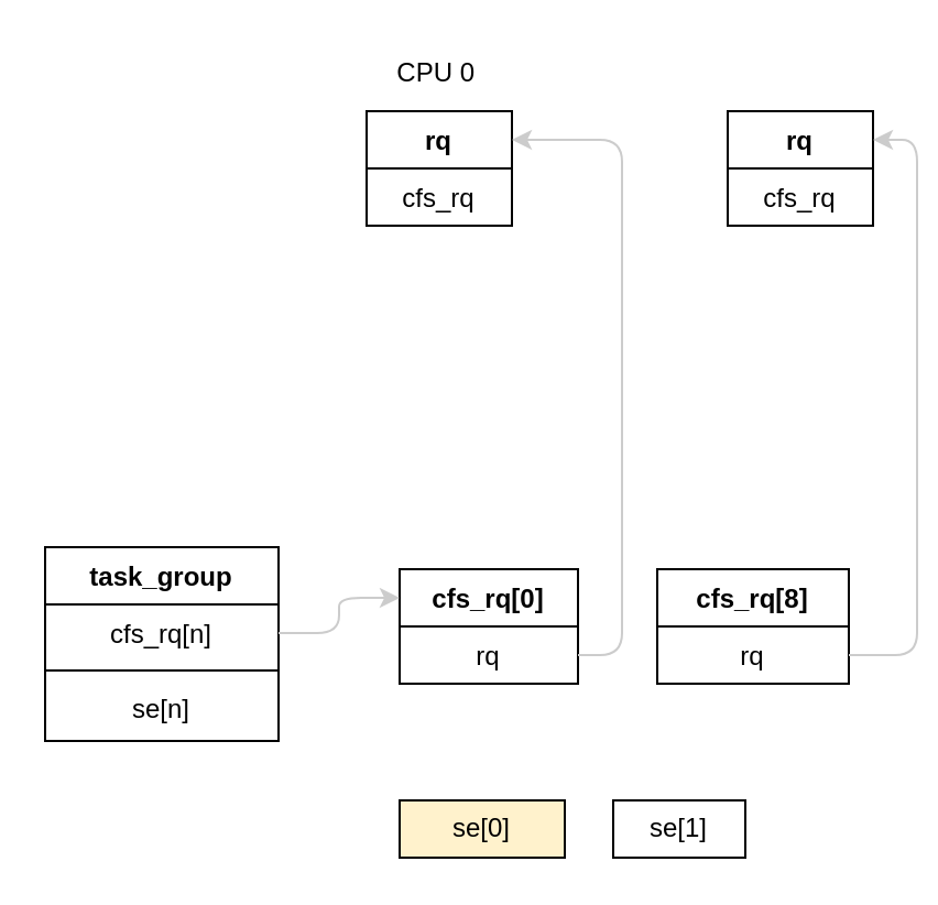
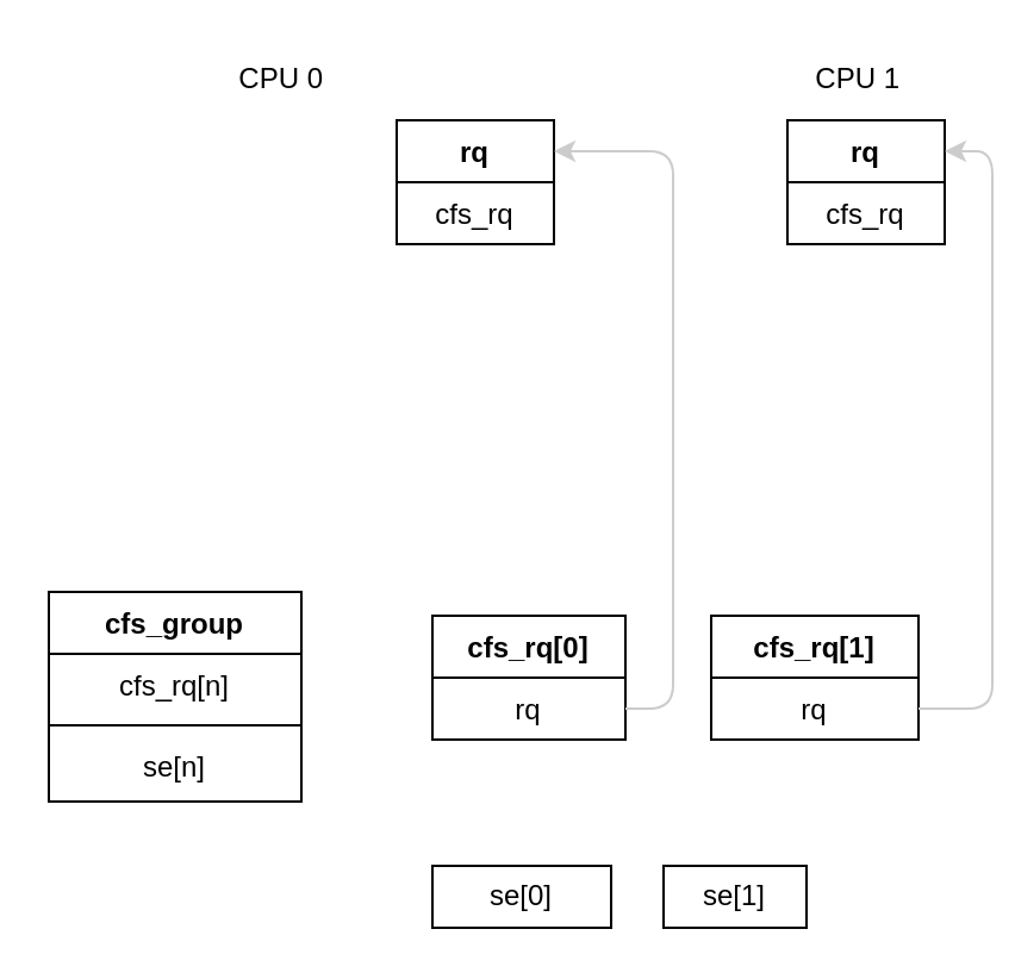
  <mxCell id="0" />
  <mxCell id="1" parent="0" />
  <mxCell id="2" value="rq" style="swimlane;fontStyle=1;align=center;verticalAlign=top;childLayout=stackLayout;horizontal=1;startSize=26;horizontalStack=0;resizeParent=1;resizeParentMax=0;resizeLast=0;collapsible=1;marginBottom=0;whiteSpace=wrap;html=1;" vertex="1" parent="1"><mxGeometry x="166" y="50" width="66" height="52" as="geometry"><mxRectangle x="218" y="-144" width="46" height="26" as="alternateBounds" /></mxGeometry></mxCell>
  <mxCell id="3" value="cfs_rq" style="text;strokeColor=none;fillColor=none;align=center;verticalAlign=top;spacingLeft=4;spacingRight=4;overflow=hidden;rotatable=0;points=[[0,0.5],[1,0.5]];portConstraint=eastwest;whiteSpace=wrap;html=1;" vertex="1" parent="2"><mxGeometry y="26" width="66" height="26" as="geometry" /></mxCell>
- <mxCell id="4" value="CPU 0&amp;nbsp;" style="text;html=1;align=center;verticalAlign=middle;resizable=0;points=[];autosize=1;strokeColor=none;fillColor=none;" vertex="1" parent="1"><mxGeometry x="170.5" y="20" width="57" height="26" as="geometry" /></mxCell>
+ <mxCell id="4" value="CPU 0&amp;nbsp;" style="text;html=1;align=center;verticalAlign=middle;resizable=0;points=[];autosize=1;strokeColor=none;fillColor=none;" vertex="1" parent="1"><mxGeometry x="90.5" y="20" width="57" height="26" as="geometry" /></mxCell>
  <mxCell id="5" value="rq" style="swimlane;fontStyle=1;align=center;verticalAlign=top;childLayout=stackLayout;horizontal=1;startSize=26;horizontalStack=0;resizeParent=1;resizeParentMax=0;resizeLast=0;collapsible=1;marginBottom=0;whiteSpace=wrap;html=1;" vertex="1" parent="1"><mxGeometry x="330" y="50" width="66" height="52" as="geometry"><mxRectangle x="218" y="-144" width="46" height="26" as="alternateBounds" /></mxGeometry></mxCell>
  <mxCell id="6" value="cfs_rq" style="text;strokeColor=none;fillColor=none;align=center;verticalAlign=top;spacingLeft=4;spacingRight=4;overflow=hidden;rotatable=0;points=[[0,0.5],[1,0.5]];portConstraint=eastwest;whiteSpace=wrap;html=1;" vertex="1" parent="5"><mxGeometry y="26" width="66" height="26" as="geometry" /></mxCell>
- <mxCell id="8" value="task_group" style="swimlane;fontStyle=1;align=center;verticalAlign=top;childLayout=stackLayout;horizontal=1;startSize=26;horizontalStack=0;resizeParent=1;resizeParentMax=0;resizeLast=0;collapsible=1;marginBottom=0;whiteSpace=wrap;html=1;" vertex="1" parent="1"><mxGeometry x="20" y="248" width="106" height="88" as="geometry" /></mxCell>
+ <mxCell id="7" value="CPU 1&amp;nbsp;" style="text;html=1;align=center;verticalAlign=middle;resizable=0;points=[];autosize=1;strokeColor=none;fillColor=none;" vertex="1" parent="1"><mxGeometry x="332" y="20" width="57" height="26" as="geometry" /></mxCell>
+ <mxCell id="8" value="cfs_group" style="swimlane;fontStyle=1;align=center;verticalAlign=top;childLayout=stackLayout;horizontal=1;startSize=26;horizontalStack=0;resizeParent=1;resizeParentMax=0;resizeLast=0;collapsible=1;marginBottom=0;whiteSpace=wrap;html=1;" vertex="1" parent="1"><mxGeometry x="20" y="248" width="106" height="88" as="geometry" /></mxCell>
  <mxCell id="9" value="cfs_rq[n]" style="text;strokeColor=none;fillColor=none;align=center;verticalAlign=top;spacingLeft=4;spacingRight=4;overflow=hidden;rotatable=0;points=[[0,0.5],[1,0.5]];portConstraint=eastwest;whiteSpace=wrap;html=1;" vertex="1" parent="8"><mxGeometry y="26" width="106" height="26" as="geometry" /></mxCell>
  <mxCell id="10" value="" style="line;strokeWidth=1;fillColor=none;align=center;verticalAlign=middle;spacingTop=-1;spacingLeft=3;spacingRight=3;rotatable=0;labelPosition=right;points=[];portConstraint=eastwest;strokeColor=inherit;" vertex="1" parent="8"><mxGeometry y="52" width="106" height="8" as="geometry" /></mxCell>
  <mxCell id="11" value="se[n]" style="text;strokeColor=none;fillColor=none;align=center;verticalAlign=top;spacingLeft=4;spacingRight=4;overflow=hidden;rotatable=0;points=[[0,0.5],[1,0.5]];portConstraint=eastwest;whiteSpace=wrap;html=1;" vertex="1" parent="8"><mxGeometry y="60" width="106" height="28" as="geometry" /></mxCell>
- <mxCell id="12" value="se[0]" style="html=1;whiteSpace=wrap;fillColor=#fff2cc;" vertex="1" parent="1"><mxGeometry x="181" y="363" width="75" height="26" as="geometry" /></mxCell>
+ <mxCell id="12" value="se[0]" style="html=1;whiteSpace=wrap;" vertex="1" parent="1"><mxGeometry x="181" y="363" width="75" height="26" as="geometry" /></mxCell>
  <mxCell id="13" value="se[1]" style="html=1;whiteSpace=wrap;" vertex="1" parent="1"><mxGeometry x="278" y="363" width="60" height="26" as="geometry" /></mxCell>
  <mxCell id="14" value="cfs_rq[0]" style="swimlane;fontStyle=1;align=center;verticalAlign=top;childLayout=stackLayout;horizontal=1;startSize=26;horizontalStack=0;resizeParent=1;resizeParentMax=0;resizeLast=0;collapsible=1;marginBottom=0;whiteSpace=wrap;html=1;" vertex="1" parent="1"><mxGeometry x="181" y="258" width="81" height="52" as="geometry"><mxRectangle x="218" y="-144" width="46" height="26" as="alternateBounds" /></mxGeometry></mxCell>
  <mxCell id="15" value="rq" style="text;strokeColor=none;fillColor=none;align=center;verticalAlign=top;spacingLeft=4;spacingRight=4;overflow=hidden;rotatable=0;points=[[0,0.5],[1,0.5]];portConstraint=eastwest;whiteSpace=wrap;html=1;" vertex="1" parent="14"><mxGeometry y="26" width="81" height="26" as="geometry" /></mxCell>
- <mxCell id="16" value="cfs_rq[8]" style="swimlane;fontStyle=1;align=center;verticalAlign=top;childLayout=stackLayout;horizontal=1;startSize=26;horizontalStack=0;resizeParent=1;resizeParentMax=0;resizeLast=0;collapsible=1;marginBottom=0;whiteSpace=wrap;html=1;" vertex="1" parent="1"><mxGeometry x="298" y="258" width="87" height="52" as="geometry"><mxRectangle x="218" y="-144" width="46" height="26" as="alternateBounds" /></mxGeometry></mxCell>
+ <mxCell id="16" value="cfs_rq[1]" style="swimlane;fontStyle=1;align=center;verticalAlign=top;childLayout=stackLayout;horizontal=1;startSize=26;horizontalStack=0;resizeParent=1;resizeParentMax=0;resizeLast=0;collapsible=1;marginBottom=0;whiteSpace=wrap;html=1;" vertex="1" parent="1"><mxGeometry x="298" y="258" width="87" height="52" as="geometry"><mxRectangle x="218" y="-144" width="46" height="26" as="alternateBounds" /></mxGeometry></mxCell>
  <mxCell id="17" value="rq" style="text;strokeColor=none;fillColor=none;align=center;verticalAlign=top;spacingLeft=4;spacingRight=4;overflow=hidden;rotatable=0;points=[[0,0.5],[1,0.5]];portConstraint=eastwest;whiteSpace=wrap;html=1;" vertex="1" parent="16"><mxGeometry y="26" width="87" height="26" as="geometry" /></mxCell>
- <mxCell id="18" style="edgeStyle=orthogonalEdgeStyle;rounded=1;orthogonalLoop=1;jettySize=auto;html=1;exitX=1;exitY=0.5;exitDx=0;exitDy=0;entryX=0;entryY=0.25;entryDx=0;entryDy=0;curved=0;strokeColor=#CCCCCC;" edge="1" parent="1" source="9" target="14"><mxGeometry relative="1" as="geometry" /></mxCell>
  <mxCell id="19" style="edgeStyle=orthogonalEdgeStyle;rounded=1;orthogonalLoop=1;jettySize=auto;html=1;exitX=1;exitY=0.5;exitDx=0;exitDy=0;entryX=1;entryY=0.25;entryDx=0;entryDy=0;fontColor=#CCCCCC;strokeColor=#CCCCCC;curved=0;" edge="1" parent="1" source="15" target="2"><mxGeometry relative="1" as="geometry" /></mxCell>
  <mxCell id="20" style="edgeStyle=orthogonalEdgeStyle;rounded=1;orthogonalLoop=1;jettySize=auto;html=1;exitX=1;exitY=0.5;exitDx=0;exitDy=0;entryX=1;entryY=0.25;entryDx=0;entryDy=0;strokeColor=#CCCCCC;curved=0;" edge="1" parent="1" source="17" target="5"><mxGeometry relative="1" as="geometry" /></mxCell>
